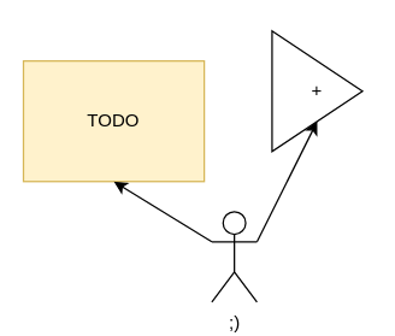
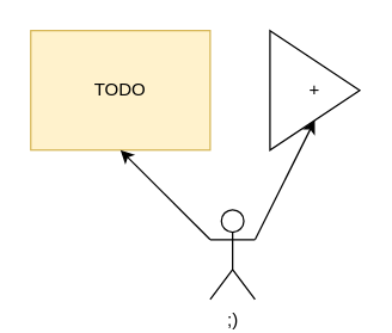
  <mxCell id="0" />
  <mxCell id="1" parent="0" />
- <mxCell id="2" value="TODO" style="rounded=0;whiteSpace=wrap;html=1;fillColor=#fff2cc;strokeColor=#d6b656;" vertex="1" parent="1"><mxGeometry x="15" y="40" width="120" height="80" as="geometry" /></mxCell>
+ <mxCell id="2" value="TODO" style="rounded=0;whiteSpace=wrap;html=1;fillColor=#fff2cc;strokeColor=#d6b656;" vertex="1" parent="1"><mxGeometry x="20" y="20" width="120" height="80" as="geometry" /></mxCell>
  <mxCell id="3" value="+" style="triangle;whiteSpace=wrap;html=1;fillColor=#FFFFFF;fillStyle=auto;" vertex="1" parent="1"><mxGeometry x="180" y="20" width="60" height="80" as="geometry" /></mxCell>
  <mxCell id="4" value=";)" style="shape=umlActor;verticalLabelPosition=bottom;verticalAlign=top;html=1;outlineConnect=0;" vertex="1" parent="1"><mxGeometry x="140" y="140" width="30" height="60" as="geometry" /></mxCell>
  <mxCell id="5" value="" style="endArrow=classic;html=1;rounded=0;exitX=0;exitY=0.333;exitDx=0;exitDy=0;exitPerimeter=0;entryX=0.5;entryY=1;entryDx=0;entryDy=0;" edge="1" parent="1" source="4" target="2"><mxGeometry width="50" height="50" relative="1" as="geometry"><mxPoint x="380" y="250" as="sourcePoint" /><mxPoint x="210" y="150" as="targetPoint" /></mxGeometry></mxCell>
  <mxCell id="6" value="" style="endArrow=classic;html=1;rounded=0;exitX=1;exitY=0.333;exitDx=0;exitDy=0;exitPerimeter=0;entryX=0.5;entryY=1;entryDx=0;entryDy=0;" edge="1" parent="1" source="4" target="3"><mxGeometry width="50" height="50" relative="1" as="geometry"><mxPoint x="380" y="250" as="sourcePoint" /><mxPoint x="430" y="200" as="targetPoint" /></mxGeometry></mxCell>
